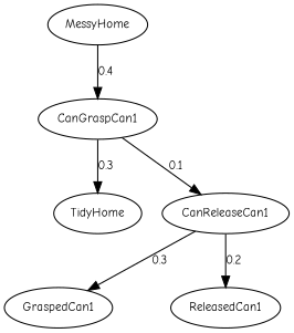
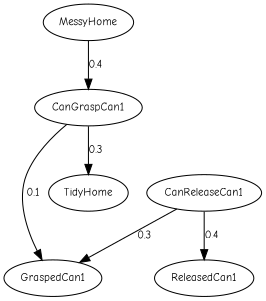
  digraph {
    fontname="Comic Neue"
    node [fontname="Comic Neue" fontsize=11]
    edge [fontname="Comic Neue" fontsize=11]
    n1 [label=MessyHome]
    n2 [label=CanGraspCan1]
    n3 [label=GraspedCan1]
    n4 [label=TidyHome]
    n5 [label=CanReleaseCan1]
    n6 [label=ReleasedCan1]
    n1 -> n2 [label=0.4]
-   n2 -> n5 [label=0.1]
+   n2 -> n3 [label=0.1]
    n2 -> n4 [label=0.3]
    n5 -> n3 [label=0.3]
-   n5 -> n6 [label=0.2]
+   n5 -> n6 [label=0.4]
  }
